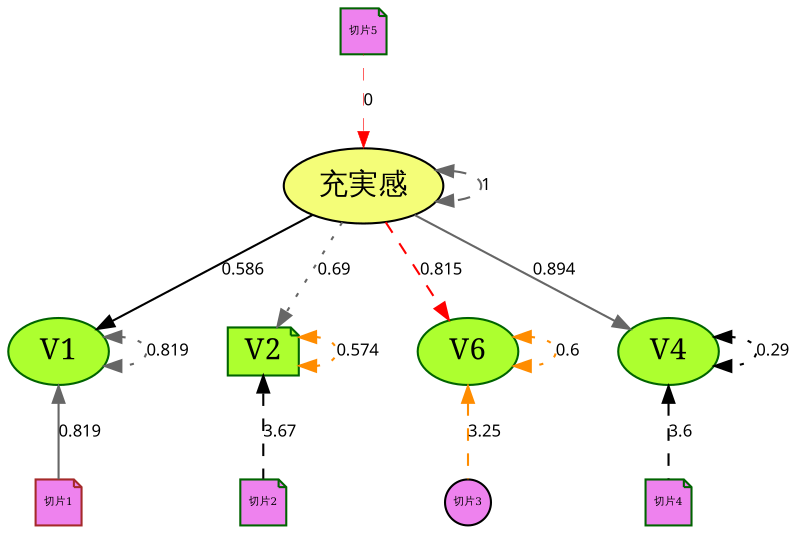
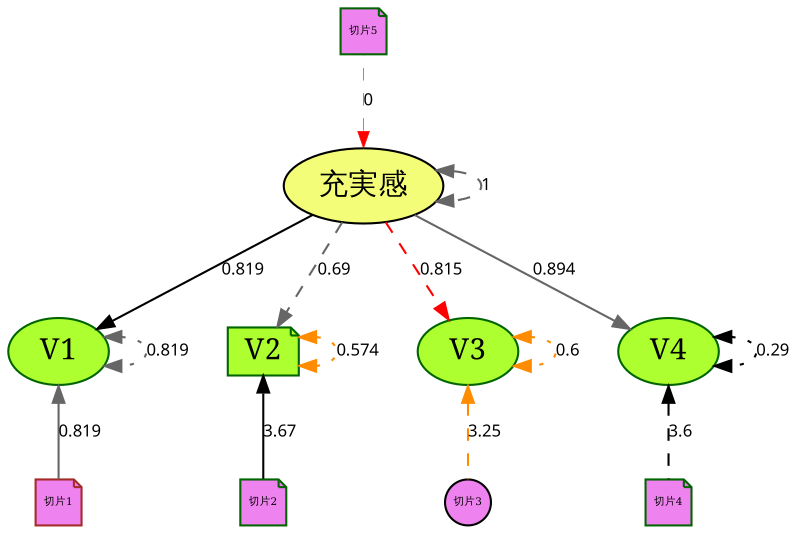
  digraph {
    rankdir=TB
    node [color=darkgreen fillcolor=" violet" fixedsize=true fontsize=5 shape=note style=filled]
    edge [arrowsize=0.8 color=gray40 dir=back fontname=sans fontsize=8 style=dashed]
    "切片5" [height=0.3 width=0.3]
    "充実感" [color=black fillcolor="#f4fd78" shape=ellipse fixedsize="" fontsize=""]
    V1 [fillcolor=greenyellow fixedsize=false fontname=serif fontsize=14 height=0.3 shape=ellipse width=0.3]
    V2 [fillcolor=greenyellow fixedsize=false fontname=serif fontsize=14 height=0.3 width=0.3]
-   V3 [fillcolor=greenyellow fixedsize=false fontname=serif fontsize=14 height=0.3 shape=ellipse width=0.3 label=V6]
+   V3 [fillcolor=greenyellow fixedsize=false fontname=serif fontsize=14 height=0.3 shape=ellipse width=0.3]
    V4 [fillcolor=greenyellow fixedsize=false fontname=serif fontsize=14 height=0.3 shape=ellipse width=0.3]
    "切片1" [color=brown height=0.3 width=0.3]
    "切片2" [height=0.3 width=0.3]
    "切片3" [color=black height=0.3 shape=ellipse width=0.3]
    "切片4" [height=0.3 width=0.3]
    subgraph sub_1 {
      rank=min
      "切片5"
    }
    "充実感" -> "切片5" [color=red label=0 penwidth=0.3]
    "充実感" -> "充実感" [dir=both label=1]
-   "充実感" -> V1 [color=black label=0.586 style=solid dir=""]
-   "充実感" -> V2 [label=0.69 style=dotted dir=""]
+   "充実感" -> V1 [color=black label=0.819 style=solid dir=""]
+   "充実感" -> V2 [label=0.69 dir=""]
    "充実感" -> V3 [color=red label=0.815 dir=""]
    "充実感" -> V4 [label=0.894 style=solid dir=""]
    V1 -> V1 [dir=both label=0.819 style=dotted]
    V1 -> "切片1" [label=0.819 style=solid]
    V2 -> V2 [color=darkorange dir=both label=0.574 style=dotted]
-   V2 -> "切片2" [color=black label=3.67]
+   V2 -> "切片2" [color=black label=3.67 style=solid]
    V3 -> V3 [color=darkorange dir=both label=0.6 style=dotted]
    V3 -> "切片3" [color=darkorange label=3.25]
    V4 -> V4 [color=black dir=both label=0.29 style=dotted]
    V4 -> "切片4" [color=black label=3.6]
  }
